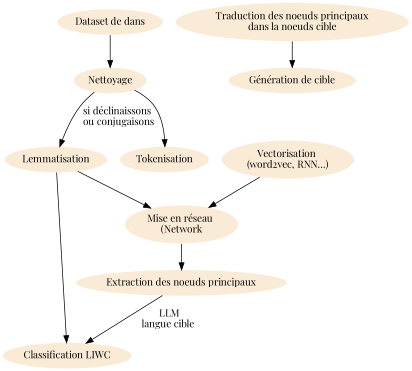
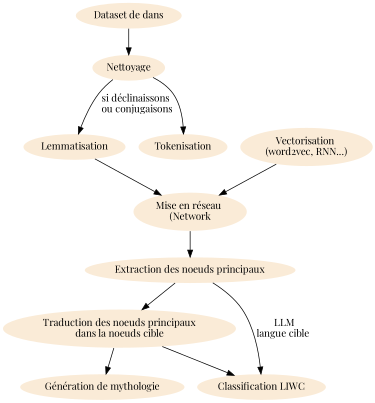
  digraph {
    fontname="Playfair Display"
    node [color=transparent fillcolor=antiquewhite fontname="Playfair Display" style=filled]
    edge [fontname="Playfair Display"]
    n1 [label="Dataset de dans"]
    n2 [label=Nettoyage]
    n3 [label=Lemmatisation]
    n4 [label=Tokenisation]
    n5 [label="Mise en réseau \n(Network"]
    n6 [label="Vectorisation \n(word2vec, RNN...)"]
    n7 [label="Extraction des noeuds principaux"]
    n8 [label="Traduction des noeuds principaux\ndans la noeuds cible"]
    n9 [label="Classification LIWC"]
-   n10 [label="Génération de cible"]
+   n10 [label="Génération de mythologie"]
    n1 -> n2
    n2 -> n3 [label="si déclinaissons\n ou conjugaisons"]
    n2 -> n4
    n3 -> n5
    n5 -> n7
    n6 -> n5
+   n7 -> n8
    n7 -> n9 [label="LLM\nlangue cible "]
-   n3 -> n9
+   n8 -> n9
    n8 -> n10
  }
